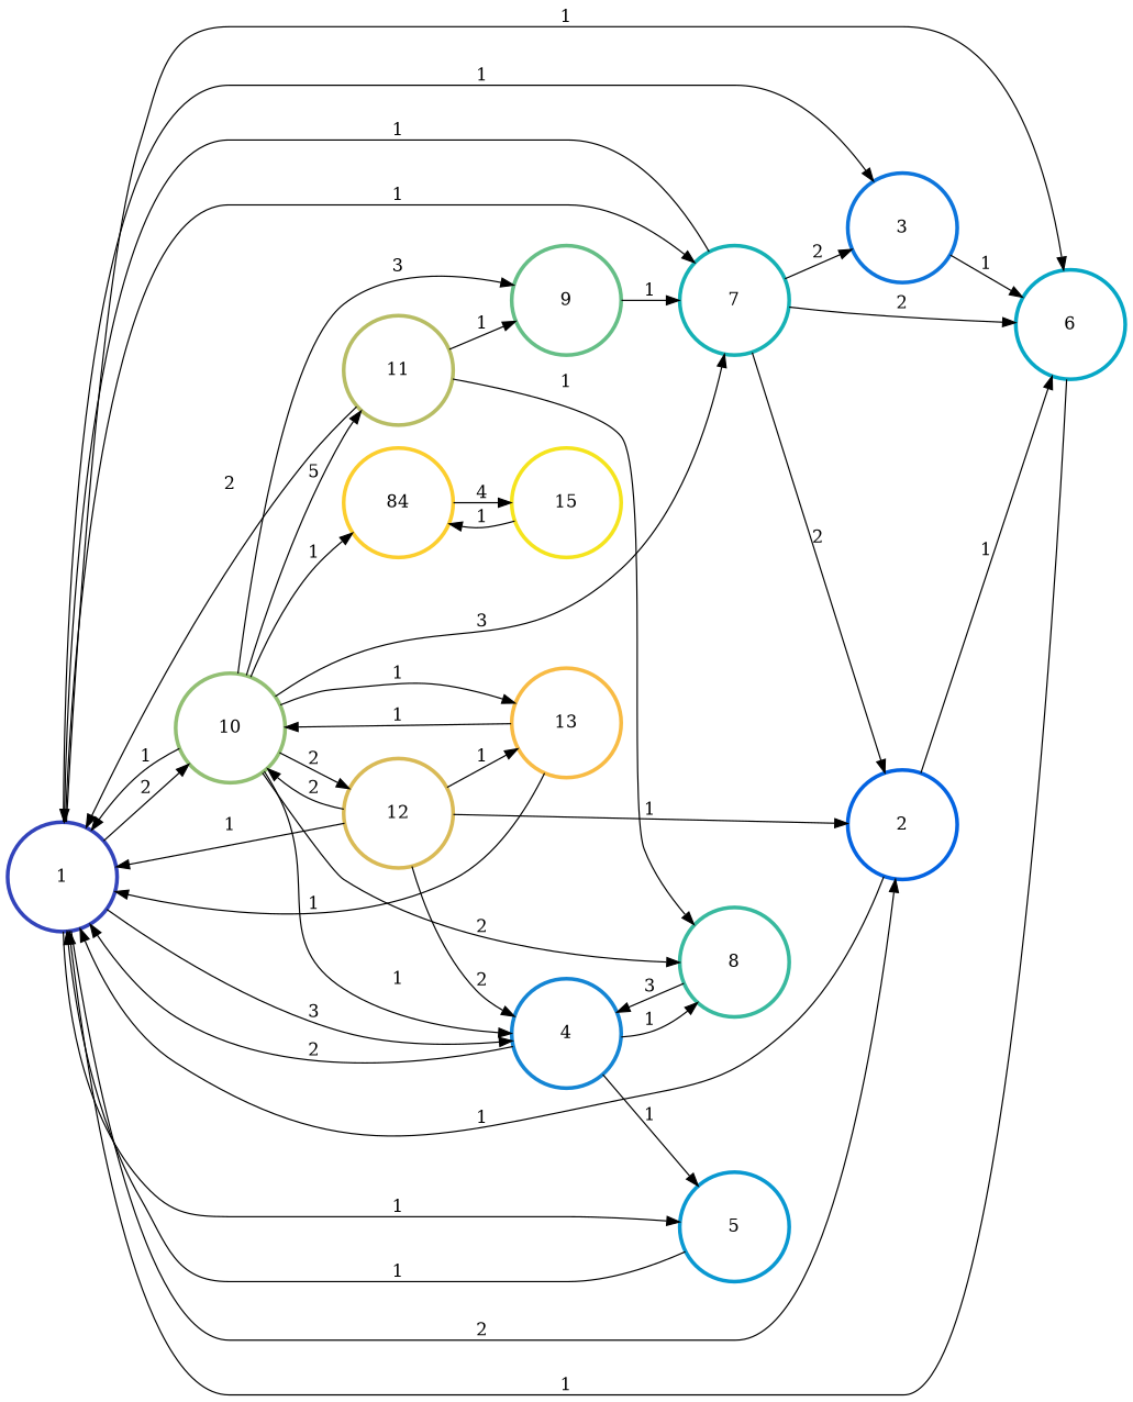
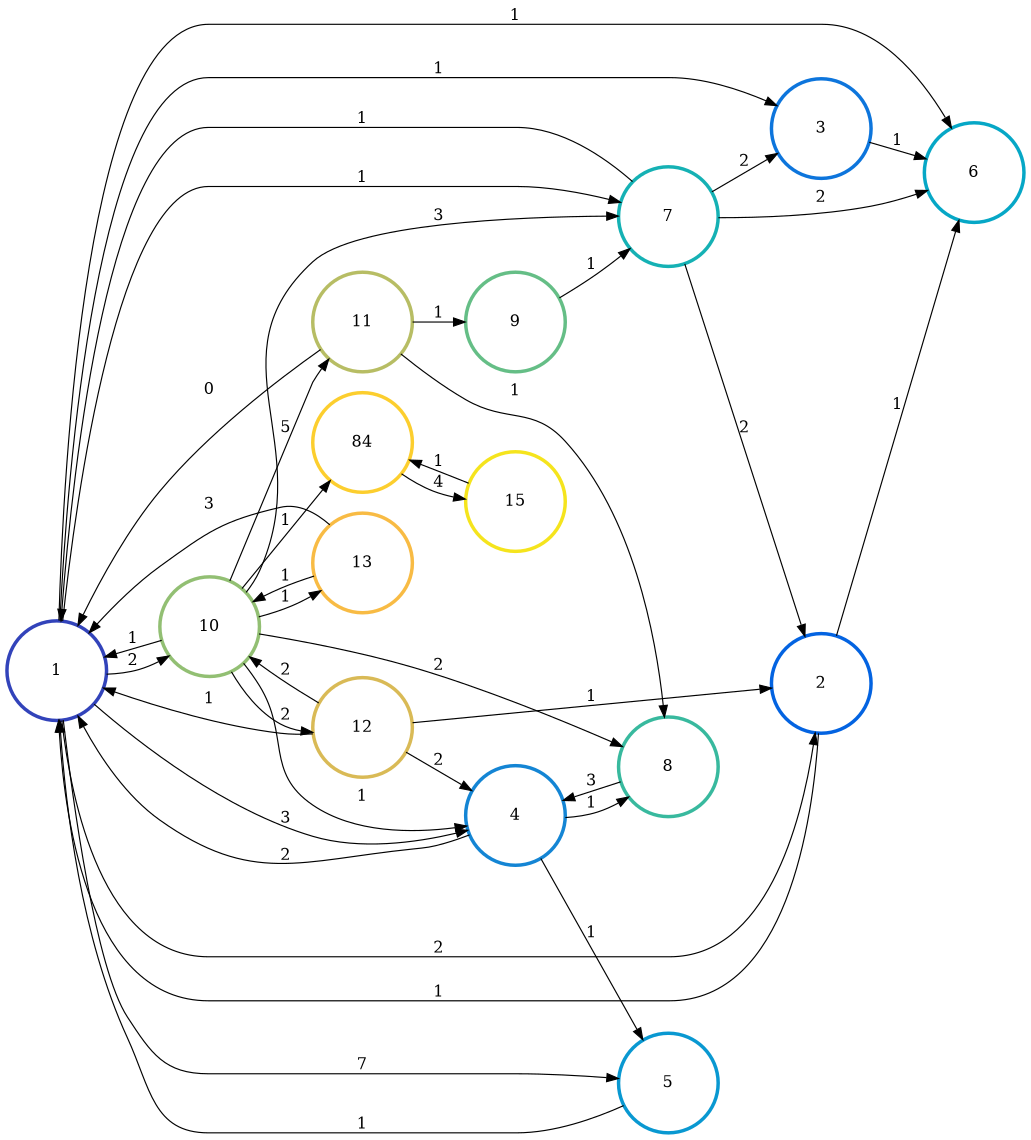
  digraph {
    rankdir=LR
    node [penwidth=3]
    edge [color=black penwidth=1]
    n1 [color="#3243BA" height=1.2 label=1 width=1.2]
    n2 [color="#0363E1" height=1.2 label=2 width=1.2]
    n3 [color="#0D75DC" height=1.2 label=3 width=1.2]
    n4 [color="#1485D4" height=1.2 label=4 width=1.2]
    n5 [color="#0998D1" height=1.2 label=5 width=1.2]
    n6 [color="#06A7C6" height=1.2 label=6 width=1.2]
    n7 [color="#15B1B4" height=1.2 label=7 width=1.2]
    n8 [color="#92BF73" height=1.2 label=10 width=1.2]
    n9 [color="#38B99E" height=1.2 label=8 width=1.2]
    n10 [color="#65BE86" height=1.2 label=9 width=1.2]
    n11 [color="#B7BD64" height=1.2 label=11 width=1.2]
    n12 [color="#D9BA56" height=1.2 label=12 width=1.2]
    n13 [color="#F8BB44" height=1.2 label=13 width=1.2]
    n14 [color="#FCCE2E" height=1.2 label=84 width=1.2]
    n15 [color="#F5E41D" height=1.2 label=15 width=1.2]
    n1 -> n2 [label=2]
    n1 -> n3 [label=1]
    n1 -> n4 [label=3]
-   n1 -> n5 [label=1]
+   n1 -> n5 [label=7]
    n1 -> n6 [label=1]
    n1 -> n7 [label=1]
    n1 -> n8 [label=2]
    n2 -> n1 [label=1]
    n2 -> n6 [label=1]
    n3 -> n6 [label=1]
    n4 -> n1 [label=2]
    n4 -> n5 [label=1]
    n4 -> n9 [label=1]
    n5 -> n1 [label=1]
-   n6 -> n1 [label=1]
    n7 -> n1 [label=1]
    n7 -> n2 [label=2]
    n7 -> n3 [label=2]
    n7 -> n6 [label=2]
    n8 -> n1 [label=1]
    n8 -> n4 [label=1]
    n8 -> n7 [label=3]
    n8 -> n9 [label=2]
-   n8 -> n10 [label=3]
    n8 -> n11 [label=5]
    n8 -> n12 [label=2]
    n8 -> n13 [label=1]
    n8 -> n14 [label=1]
    n9 -> n4 [label=3]
    n10 -> n7 [label=1]
-   n11 -> n1 [label=2]
+   n11 -> n1 [label=0]
    n11 -> n9 [label=1]
    n11 -> n10 [label=1]
    n12 -> n1 [label=1]
    n12 -> n2 [label=1]
    n12 -> n4 [label=2]
    n12 -> n8 [label=2]
-   n12 -> n13 [label=1]
-   n13 -> n1 [label=1]
+   n13 -> n1 [label=3]
    n13 -> n8 [label=1]
    n14 -> n15 [label=4]
    n15 -> n14 [label=1]
  }
